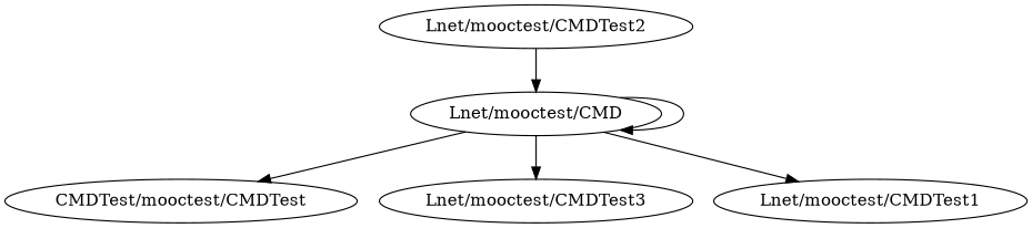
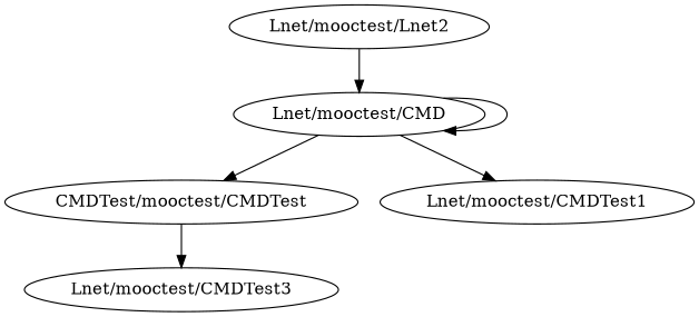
  digraph {
    "Lnet/mooctest/CMD"
    n2 [label="CMDTest/mooctest/CMDTest"]
    "Lnet/mooctest/CMDTest3"
    "Lnet/mooctest/CMDTest1"
-   "Lnet/mooctest/CMDTest2"
+   "Lnet/mooctest/CMDTest2" [label="Lnet/mooctest/Lnet2"]
    "Lnet/mooctest/CMD" -> "Lnet/mooctest/CMD"
    "Lnet/mooctest/CMD" -> n2
-   "Lnet/mooctest/CMD" -> "Lnet/mooctest/CMDTest3"
+   n2 -> "Lnet/mooctest/CMDTest3"
    "Lnet/mooctest/CMD" -> "Lnet/mooctest/CMDTest1"
    "Lnet/mooctest/CMDTest2" -> "Lnet/mooctest/CMD"
  }
